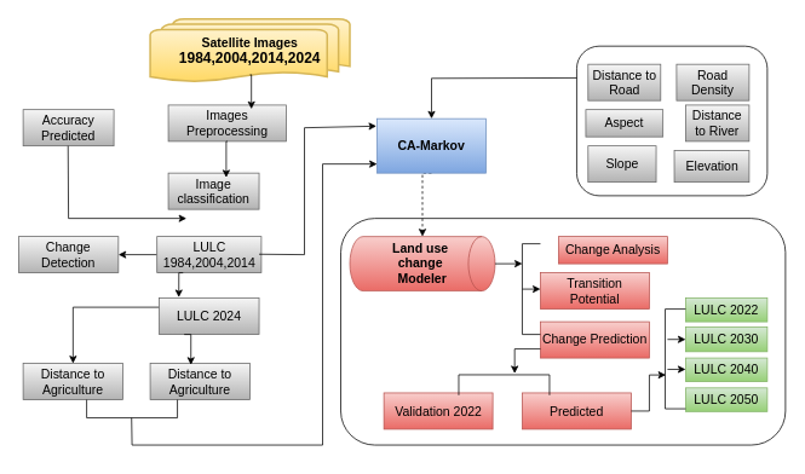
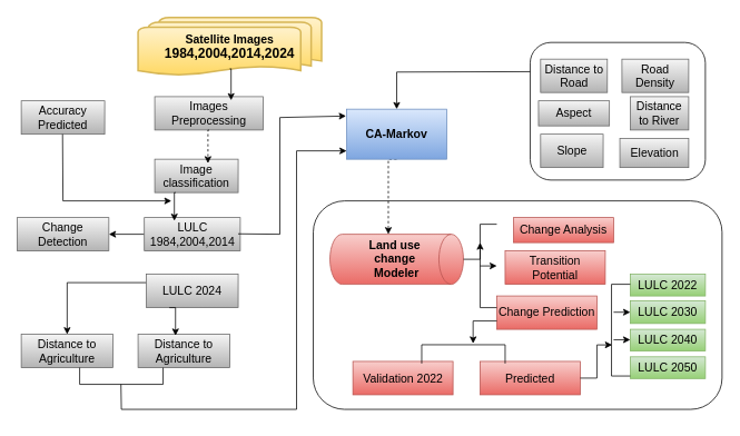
  <mxCell id="0" />
  <mxCell id="1" parent="0" />
  <mxCell id="2" value="" style="rounded=1;whiteSpace=wrap;html=1;fillColor=none;" vertex="1" parent="1"><mxGeometry x="635" y="50" width="210" height="165" as="geometry" /></mxCell>
  <mxCell id="3" value="&lt;font style=&quot;font-size: 14px;&quot;&gt;&lt;b&gt;Satellite Images&lt;/b&gt;&lt;/font&gt;&lt;div&gt;&lt;font size=&quot;3&quot;&gt;&lt;b&gt;1984,2004,2014,2024&lt;/b&gt;&lt;/font&gt;&lt;/div&gt;" style="strokeWidth=2;html=1;shape=mxgraph.flowchart.multi-document;whiteSpace=wrap;fillColor=#fff2cc;gradientColor=#ffd966;strokeColor=#d6b656;" vertex="1" parent="1"><mxGeometry x="165" y="20" width="220" height="70" as="geometry" /></mxCell>
  <mxCell id="4" value="&lt;font style=&quot;font-size: 14px;&quot;&gt;Distance to Road&lt;/font&gt;" style="rounded=0;whiteSpace=wrap;html=1;fillColor=#f5f5f5;gradientColor=#b3b3b3;strokeColor=#666666;" vertex="1" parent="1"><mxGeometry x="647.5" y="70" width="80" height="40" as="geometry" /></mxCell>
  <mxCell id="5" value="&lt;font style=&quot;font-size: 14px;&quot;&gt;Distance to River&lt;/font&gt;" style="rounded=0;whiteSpace=wrap;html=1;fillColor=#f5f5f5;gradientColor=#b3b3b3;strokeColor=#666666;" vertex="1" parent="1"><mxGeometry x="755" y="115" width="70" height="40" as="geometry" /></mxCell>
  <mxCell id="6" value="&lt;font style=&quot;font-size: 14px;&quot;&gt;Road Density&lt;/font&gt;" style="rounded=0;whiteSpace=wrap;html=1;fillColor=#f5f5f5;gradientColor=#b3b3b3;strokeColor=#666666;" vertex="1" parent="1"><mxGeometry x="745" y="70" width="80" height="40" as="geometry" /></mxCell>
  <mxCell id="7" value="&lt;font style=&quot;font-size: 14px;&quot;&gt;Slope&lt;/font&gt;" style="rounded=0;whiteSpace=wrap;html=1;fillColor=#f5f5f5;gradientColor=#b3b3b3;strokeColor=#666666;" vertex="1" parent="1"><mxGeometry x="647.5" y="160" width="75" height="40" as="geometry" /></mxCell>
  <mxCell id="8" value="&lt;font style=&quot;font-size: 14px;&quot;&gt;Aspect&lt;/font&gt;" style="rounded=0;whiteSpace=wrap;html=1;fillColor=#f5f5f5;gradientColor=#b3b3b3;strokeColor=#666666;" vertex="1" parent="1"><mxGeometry x="645" y="120" width="85" height="30" as="geometry" /></mxCell>
  <mxCell id="9" value="&lt;font style=&quot;font-size: 14px;&quot;&gt;Elevation&lt;/font&gt;" style="rounded=0;whiteSpace=wrap;html=1;fillColor=#f5f5f5;gradientColor=#b3b3b3;strokeColor=#666666;" vertex="1" parent="1"><mxGeometry x="742.5" y="165" width="82.5" height="35" as="geometry" /></mxCell>
  <mxCell id="10" style="edgeStyle=orthogonalEdgeStyle;rounded=0;orthogonalLoop=1;jettySize=auto;html=1;exitX=0;exitY=0.5;exitDx=0;exitDy=0;entryX=0.5;entryY=0;entryDx=0;entryDy=0;" edge="1" parent="1" target="12"><mxGeometry relative="1" as="geometry"><mxPoint x="635" y="85" as="sourcePoint" /></mxGeometry></mxCell>
  <mxCell id="11" style="edgeStyle=orthogonalEdgeStyle;rounded=0;orthogonalLoop=1;jettySize=auto;html=1;exitX=0.5;exitY=1;exitDx=0;exitDy=0;dashed=1;" edge="1" parent="1" source="12" target="14"><mxGeometry relative="1" as="geometry"><Array as="points"><mxPoint x="465" y="190" /></Array></mxGeometry></mxCell>
  <mxCell id="12" value="&lt;font style=&quot;font-size: 14px;&quot;&gt;&lt;b&gt;CA-Markov&lt;/b&gt;&lt;/font&gt;" style="rounded=0;whiteSpace=wrap;html=1;fillColor=#dae8fc;gradientColor=#7ea6e0;strokeColor=#6c8ebf;" vertex="1" parent="1"><mxGeometry x="415" y="130" width="120" height="60" as="geometry" /></mxCell>
  <mxCell id="13" value="" style="rounded=1;whiteSpace=wrap;html=1;fillColor=none;" vertex="1" parent="1"><mxGeometry x="375" y="240" width="490" height="250" as="geometry" /></mxCell>
- <mxCell id="14" value="&lt;b&gt;&lt;font style=&quot;font-size: 14px;&quot;&gt;Land use&amp;nbsp;&lt;/font&gt;&lt;/b&gt;&lt;div&gt;&lt;b&gt;&lt;font style=&quot;font-size: 14px;&quot;&gt;change&lt;/font&gt;&lt;font style=&quot;font-size: 14px;&quot;&gt;&amp;nbsp;&lt;/font&gt;&lt;/b&gt;&lt;div&gt;&lt;font style=&quot;font-size: 14px;&quot;&gt;&lt;b&gt;Modeler&lt;/b&gt;&lt;/font&gt;&lt;/div&gt;&lt;/div&gt;" style="strokeWidth=1;html=1;shape=mxgraph.flowchart.direct_data;whiteSpace=wrap;fillColor=#f8cecc;gradientColor=#ea6b66;strokeColor=#b85450;" vertex="1" parent="1"><mxGeometry x="385" y="260" width="160" height="60" as="geometry" /></mxCell>
+ <mxCell id="14" value="&lt;b&gt;&lt;font style=&quot;font-size: 14px;&quot;&gt;Land use&amp;nbsp;&lt;/font&gt;&lt;/b&gt;&lt;div&gt;&lt;b&gt;&lt;font style=&quot;font-size: 14px;&quot;&gt;change&lt;/font&gt;&lt;font style=&quot;font-size: 14px;&quot;&gt;&amp;nbsp;&lt;/font&gt;&lt;/b&gt;&lt;div&gt;&lt;font style=&quot;font-size: 14px;&quot;&gt;&lt;b&gt;Modeler&lt;/b&gt;&lt;/font&gt;&lt;/div&gt;&lt;/div&gt;" style="strokeWidth=1;html=1;shape=mxgraph.flowchart.direct_data;whiteSpace=wrap;fillColor=#f8cecc;gradientColor=#ea6b66;strokeColor=#b85450;" vertex="1" parent="1"><mxGeometry x="395" y="280" width="160" height="60" as="geometry" /></mxCell>
  <mxCell id="15" value="&lt;font style=&quot;font-size: 14px;&quot;&gt;Change Analysis&lt;/font&gt;" style="rounded=0;whiteSpace=wrap;html=1;fillColor=#f8cecc;gradientColor=#ea6b66;strokeColor=#b85450;" vertex="1" parent="1"><mxGeometry x="615" y="260" width="120" height="30" as="geometry" /></mxCell>
- <mxCell id="16" value="&lt;font style=&quot;font-size: 14px;&quot;&gt;Transition Potential&lt;/font&gt;" style="rounded=0;whiteSpace=wrap;html=1;fillColor=#f8cecc;gradientColor=#ea6b66;strokeColor=#b85450;" vertex="1" parent="1"><mxGeometry x="595" y="300" width="120" height="40" as="geometry" /></mxCell>
+ <mxCell id="16" value="&lt;font style=&quot;font-size: 14px;&quot;&gt;Transition Potential&lt;/font&gt;" style="rounded=0;whiteSpace=wrap;html=1;fillColor=#f8cecc;gradientColor=#ea6b66;strokeColor=#b85450;" vertex="1" parent="1"><mxGeometry x="605" y="300" width="120" height="40" as="geometry" /></mxCell>
  <mxCell id="17" value="&lt;font style=&quot;font-size: 14px;&quot;&gt;Change Prediction&lt;/font&gt;" style="rounded=0;whiteSpace=wrap;html=1;fillColor=#f8cecc;gradientColor=#ea6b66;strokeColor=#b85450;" vertex="1" parent="1"><mxGeometry x="595" y="354" width="120" height="40" as="geometry" /></mxCell>
  <mxCell id="18" value="&lt;font style=&quot;font-size: 14px;&quot;&gt;Validation 2022&lt;/font&gt;" style="rounded=0;whiteSpace=wrap;html=1;fillColor=#f8cecc;gradientColor=#ea6b66;strokeColor=#b85450;" vertex="1" parent="1"><mxGeometry x="422.5" y="432.5" width="120" height="40" as="geometry" /></mxCell>
  <mxCell id="19" value="&lt;font style=&quot;font-size: 14px;&quot;&gt;Predicted&lt;/font&gt;" style="rounded=0;whiteSpace=wrap;html=1;fillColor=#f8cecc;gradientColor=#ea6b66;strokeColor=#b85450;" vertex="1" parent="1"><mxGeometry x="575" y="432.5" width="120" height="40" as="geometry" /></mxCell>
  <mxCell id="20" value="&lt;span style=&quot;font-size: 14px;&quot;&gt;LULC 2022&lt;/span&gt;" style="rounded=0;whiteSpace=wrap;html=1;fillColor=#d5e8d4;gradientColor=#97d077;strokeColor=#82b366;" vertex="1" parent="1"><mxGeometry x="755" y="328" width="90" height="26" as="geometry" /></mxCell>
  <mxCell id="21" value="&lt;span style=&quot;font-size: 14px;&quot;&gt;LULC 2030&lt;/span&gt;" style="rounded=0;whiteSpace=wrap;html=1;fillColor=#d5e8d4;gradientColor=#97d077;strokeColor=#82b366;" vertex="1" parent="1"><mxGeometry x="755" y="360" width="90" height="27" as="geometry" /></mxCell>
  <mxCell id="22" value="&lt;span style=&quot;font-size: 14px;&quot;&gt;LULC 2040&lt;/span&gt;" style="rounded=0;whiteSpace=wrap;html=1;fillColor=#d5e8d4;gradientColor=#97d077;strokeColor=#82b366;" vertex="1" parent="1"><mxGeometry x="755" y="394" width="90" height="26" as="geometry" /></mxCell>
  <mxCell id="23" value="&lt;span style=&quot;font-size: 14px;&quot;&gt;LULC 2050&lt;/span&gt;" style="rounded=0;whiteSpace=wrap;html=1;fillColor=#d5e8d4;gradientColor=#97d077;strokeColor=#82b366;" vertex="1" parent="1"><mxGeometry x="755" y="427" width="90" height="26" as="geometry" /></mxCell>
  <mxCell id="24" value="&lt;font style=&quot;font-size: 14px;&quot;&gt;Images Preprocessing&lt;/font&gt;" style="rounded=0;whiteSpace=wrap;html=1;fillColor=#f5f5f5;gradientColor=#b3b3b3;strokeColor=#666666;" vertex="1" parent="1"><mxGeometry x="185" y="115" width="130" height="40" as="geometry" /></mxCell>
  <mxCell id="25" value="&lt;font style=&quot;font-size: 14px;&quot;&gt;Image classification&lt;/font&gt;" style="rounded=0;whiteSpace=wrap;html=1;fillColor=#f5f5f5;gradientColor=#b3b3b3;strokeColor=#666666;" vertex="1" parent="1"><mxGeometry x="185" y="190" width="100" height="40" as="geometry" /></mxCell>
  <mxCell id="26" value="&lt;font style=&quot;font-size: 14px;&quot;&gt;Accuracy Predicted&lt;/font&gt;" style="rounded=0;whiteSpace=wrap;html=1;fillColor=#f5f5f5;gradientColor=#b3b3b3;strokeColor=#666666;" vertex="1" parent="1"><mxGeometry x="25" y="120" width="100" height="40" as="geometry" /></mxCell>
  <mxCell id="27" style="edgeStyle=orthogonalEdgeStyle;rounded=0;orthogonalLoop=1;jettySize=auto;html=1;exitX=0;exitY=0.5;exitDx=0;exitDy=0;entryX=1;entryY=0.5;entryDx=0;entryDy=0;" edge="1" parent="1" source="28" target="29"><mxGeometry relative="1" as="geometry" /></mxCell>
  <mxCell id="28" value="&lt;font style=&quot;font-size: 14px;&quot;&gt;LULC&lt;/font&gt;&lt;div&gt;&lt;span style=&quot;font-size: 14px;&quot;&gt;1984,2004,2014&lt;/span&gt;&lt;/div&gt;" style="rounded=0;whiteSpace=wrap;html=1;fillColor=#f5f5f5;gradientColor=#b3b3b3;strokeColor=#666666;" vertex="1" parent="1"><mxGeometry x="172.5" y="260" width="115" height="40" as="geometry" /></mxCell>
  <mxCell id="29" value="&lt;span style=&quot;font-size: 14px;&quot;&gt;Change Detection&lt;/span&gt;" style="rounded=0;whiteSpace=wrap;html=1;fillColor=#f5f5f5;gradientColor=#b3b3b3;strokeColor=#666666;" vertex="1" parent="1"><mxGeometry x="20" y="260" width="110" height="40" as="geometry" /></mxCell>
  <mxCell id="30" style="edgeStyle=orthogonalEdgeStyle;rounded=0;orthogonalLoop=1;jettySize=auto;html=1;exitX=0;exitY=0.25;exitDx=0;exitDy=0;entryX=0.5;entryY=0;entryDx=0;entryDy=0;" edge="1" parent="1" source="31" target="32"><mxGeometry relative="1" as="geometry" /></mxCell>
  <mxCell id="31" value="&lt;span style=&quot;font-size: 14px;&quot;&gt;LULC 2024&lt;/span&gt;" style="rounded=0;whiteSpace=wrap;html=1;fillColor=#f5f5f5;gradientColor=#b3b3b3;strokeColor=#666666;" vertex="1" parent="1"><mxGeometry x="175" y="328" width="110" height="40" as="geometry" /></mxCell>
  <mxCell id="32" value="&lt;span style=&quot;font-size: 14px;&quot;&gt;Distance to Agriculture&lt;/span&gt;" style="rounded=0;whiteSpace=wrap;html=1;fillColor=#f5f5f5;gradientColor=#b3b3b3;strokeColor=#666666;" vertex="1" parent="1"><mxGeometry x="25" y="400" width="110" height="40" as="geometry" /></mxCell>
  <mxCell id="33" value="&lt;span style=&quot;font-size: 14px;&quot;&gt;Distance to Agriculture&lt;/span&gt;" style="rounded=0;whiteSpace=wrap;html=1;fillColor=#f5f5f5;gradientColor=#b3b3b3;strokeColor=#666666;" vertex="1" parent="1"><mxGeometry x="165" y="400" width="110" height="40" as="geometry" /></mxCell>
  <mxCell id="34" style="edgeStyle=orthogonalEdgeStyle;rounded=0;orthogonalLoop=1;jettySize=auto;html=1;exitX=0.5;exitY=0.88;exitDx=0;exitDy=0;exitPerimeter=0;entryX=0.704;entryY=0.109;entryDx=0;entryDy=0;entryPerimeter=0;" edge="1" parent="1" source="3" target="24"><mxGeometry relative="1" as="geometry" /></mxCell>
- <mxCell id="35" style="edgeStyle=orthogonalEdgeStyle;rounded=0;orthogonalLoop=1;jettySize=auto;html=1;exitX=0.5;exitY=1;exitDx=0;exitDy=0;entryX=0.638;entryY=0.123;entryDx=0;entryDy=0;entryPerimeter=0;" edge="1" parent="1" source="24" target="25"><mxGeometry relative="1" as="geometry" /></mxCell>
- <mxCell id="37" style="edgeStyle=orthogonalEdgeStyle;rounded=0;orthogonalLoop=1;jettySize=auto;html=1;exitX=0.25;exitY=1;exitDx=0;exitDy=0;entryX=0.196;entryY=-0.022;entryDx=0;entryDy=0;entryPerimeter=0;" edge="1" parent="1" source="28" target="31"><mxGeometry relative="1" as="geometry" /></mxCell>
+ <mxCell id="35" style="edgeStyle=orthogonalEdgeStyle;rounded=0;orthogonalLoop=1;jettySize=auto;html=1;exitX=0.5;exitY=1;exitDx=0;exitDy=0;entryX=0.638;entryY=0.123;entryDx=0;entryDy=0;entryPerimeter=0;dashed=1;" edge="1" parent="1" source="24" target="25"><mxGeometry relative="1" as="geometry" /></mxCell>
+ <mxCell id="36" style="edgeStyle=orthogonalEdgeStyle;rounded=0;orthogonalLoop=1;jettySize=auto;html=1;exitX=0.25;exitY=1;exitDx=0;exitDy=0;entryX=0.313;entryY=0.095;entryDx=0;entryDy=0;entryPerimeter=0;" edge="1" parent="1" source="25" target="28"><mxGeometry relative="1" as="geometry" /></mxCell>
  <mxCell id="38" style="edgeStyle=orthogonalEdgeStyle;rounded=0;orthogonalLoop=1;jettySize=auto;html=1;exitX=0.25;exitY=1;exitDx=0;exitDy=0;entryX=0.408;entryY=0.039;entryDx=0;entryDy=0;entryPerimeter=0;" edge="1" parent="1" source="31" target="33"><mxGeometry relative="1" as="geometry" /></mxCell>
  <mxCell id="39" value="" style="endArrow=classic;html=1;rounded=0;" edge="1" parent="1"><mxGeometry width="50" height="50" relative="1" as="geometry"><mxPoint x="75" y="240" as="sourcePoint" /><mxPoint x="205" y="240" as="targetPoint" /></mxGeometry></mxCell>
  <mxCell id="40" value="" style="endArrow=none;html=1;rounded=0;" edge="1" parent="1"><mxGeometry width="50" height="50" relative="1" as="geometry"><mxPoint x="75" y="240" as="sourcePoint" /><mxPoint x="74.5" y="160" as="targetPoint" /></mxGeometry></mxCell>
  <mxCell id="41" value="" style="strokeWidth=1;html=1;shape=mxgraph.flowchart.annotation_1;align=left;pointerEvents=1;rotation=-90;" vertex="1" parent="1"><mxGeometry x="135" y="400" width="20" height="100" as="geometry" /></mxCell>
  <mxCell id="42" value="" style="endArrow=none;html=1;rounded=0;" edge="1" parent="1"><mxGeometry width="50" height="50" relative="1" as="geometry"><mxPoint x="145" y="490" as="sourcePoint" /><mxPoint x="144.5" y="460" as="targetPoint" /></mxGeometry></mxCell>
  <mxCell id="43" value="" style="endArrow=none;html=1;rounded=0;" edge="1" parent="1"><mxGeometry width="50" height="50" relative="1" as="geometry"><mxPoint x="145" y="490" as="sourcePoint" /><mxPoint x="355" y="490" as="targetPoint" /></mxGeometry></mxCell>
  <mxCell id="44" value="" style="endArrow=none;html=1;rounded=0;" edge="1" parent="1"><mxGeometry width="50" height="50" relative="1" as="geometry"><mxPoint x="355" y="490" as="sourcePoint" /><mxPoint x="355" y="180" as="targetPoint" /></mxGeometry></mxCell>
  <mxCell id="45" value="" style="endArrow=classic;html=1;rounded=0;entryX=0;entryY=0.5;entryDx=0;entryDy=0;" edge="1" parent="1"><mxGeometry width="50" height="50" relative="1" as="geometry"><mxPoint x="355" y="180" as="sourcePoint" /><mxPoint x="415" y="180" as="targetPoint" /></mxGeometry></mxCell>
  <mxCell id="46" value="" style="endArrow=none;html=1;rounded=0;" edge="1" parent="1"><mxGeometry width="50" height="50" relative="1" as="geometry"><mxPoint x="285" y="279.5" as="sourcePoint" /><mxPoint x="335" y="280" as="targetPoint" /></mxGeometry></mxCell>
  <mxCell id="47" value="" style="endArrow=none;html=1;rounded=0;" edge="1" parent="1"><mxGeometry width="50" height="50" relative="1" as="geometry"><mxPoint x="335" y="280" as="sourcePoint" /><mxPoint x="335" y="140" as="targetPoint" /></mxGeometry></mxCell>
  <mxCell id="48" value="" style="endArrow=classic;html=1;rounded=0;entryX=-0.006;entryY=0.137;entryDx=0;entryDy=0;entryPerimeter=0;" edge="1" parent="1" target="12"><mxGeometry width="50" height="50" relative="1" as="geometry"><mxPoint x="335" y="140" as="sourcePoint" /><mxPoint x="385" y="90" as="targetPoint" /></mxGeometry></mxCell>
  <mxCell id="49" value="" style="strokeWidth=1;html=1;shape=mxgraph.flowchart.annotation_1;align=left;pointerEvents=1;rotation=0;" vertex="1" parent="1"><mxGeometry x="575" y="268" width="20" height="100" as="geometry" /></mxCell>
  <mxCell id="50" style="edgeStyle=orthogonalEdgeStyle;rounded=0;orthogonalLoop=1;jettySize=auto;html=1;exitX=0;exitY=0.5;exitDx=0;exitDy=0;exitPerimeter=0;entryX=1;entryY=0.5;entryDx=0;entryDy=0;entryPerimeter=0;" edge="1" parent="1" source="49" target="49"><mxGeometry relative="1" as="geometry" /></mxCell>
  <mxCell id="51" style="edgeStyle=orthogonalEdgeStyle;rounded=0;orthogonalLoop=1;jettySize=auto;html=1;exitX=1;exitY=0.5;exitDx=0;exitDy=0;exitPerimeter=0;entryX=0;entryY=0.22;entryDx=0;entryDy=0;entryPerimeter=0;" edge="1" parent="1" source="14" target="49"><mxGeometry relative="1" as="geometry" /></mxCell>
  <mxCell id="52" value="" style="strokeWidth=1;html=1;shape=mxgraph.flowchart.annotation_1;align=left;pointerEvents=1;rotation=90;" vertex="1" parent="1"><mxGeometry x="543.75" y="373.75" width="22.5" height="100" as="geometry" /></mxCell>
  <mxCell id="53" style="edgeStyle=orthogonalEdgeStyle;rounded=0;orthogonalLoop=1;jettySize=auto;html=1;exitX=0;exitY=0.75;exitDx=0;exitDy=0;entryX=-0.065;entryY=0.384;entryDx=0;entryDy=0;entryPerimeter=0;" edge="1" parent="1" source="17" target="52"><mxGeometry relative="1" as="geometry" /></mxCell>
  <mxCell id="54" value="" style="strokeWidth=1;html=1;shape=mxgraph.flowchart.annotation_1;align=left;pointerEvents=1;rotation=0;" vertex="1" parent="1"><mxGeometry x="732.5" y="340" width="22.5" height="110" as="geometry" /></mxCell>
  <mxCell id="55" style="edgeStyle=orthogonalEdgeStyle;rounded=0;orthogonalLoop=1;jettySize=auto;html=1;exitX=1;exitY=0.5;exitDx=0;exitDy=0;entryX=0.032;entryY=0.661;entryDx=0;entryDy=0;entryPerimeter=0;" edge="1" parent="1" source="19" target="54"><mxGeometry relative="1" as="geometry" /></mxCell>
  <mxCell id="56" value="" style="endArrow=classic;html=1;rounded=0;" edge="1" parent="1"><mxGeometry width="50" height="50" relative="1" as="geometry"><mxPoint x="735" y="373.5" as="sourcePoint" /><mxPoint x="755" y="373.5" as="targetPoint" /></mxGeometry></mxCell>
  <mxCell id="57" value="" style="endArrow=classic;html=1;rounded=0;" edge="1" parent="1"><mxGeometry width="50" height="50" relative="1" as="geometry"><mxPoint x="735" y="406.5" as="sourcePoint" /><mxPoint x="755" y="406.5" as="targetPoint" /></mxGeometry></mxCell>
